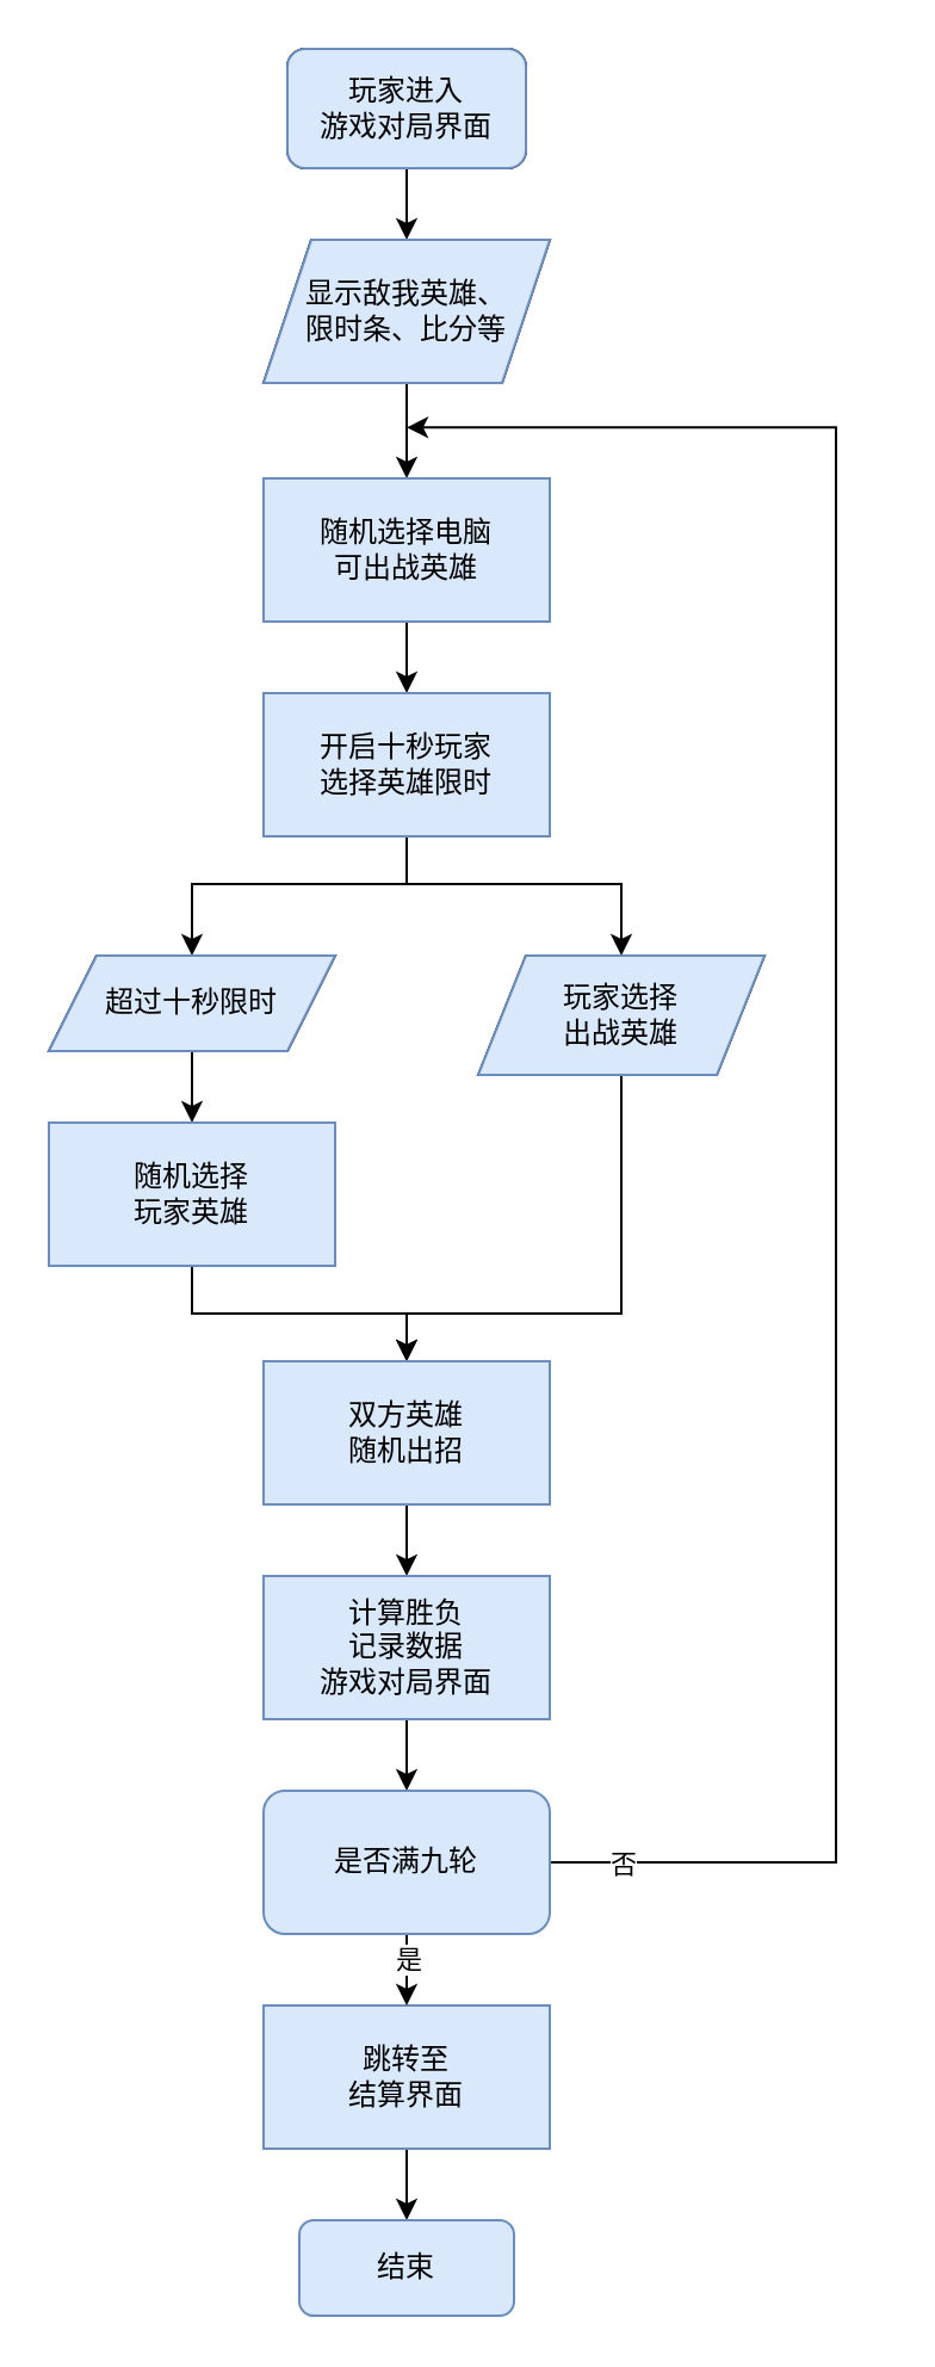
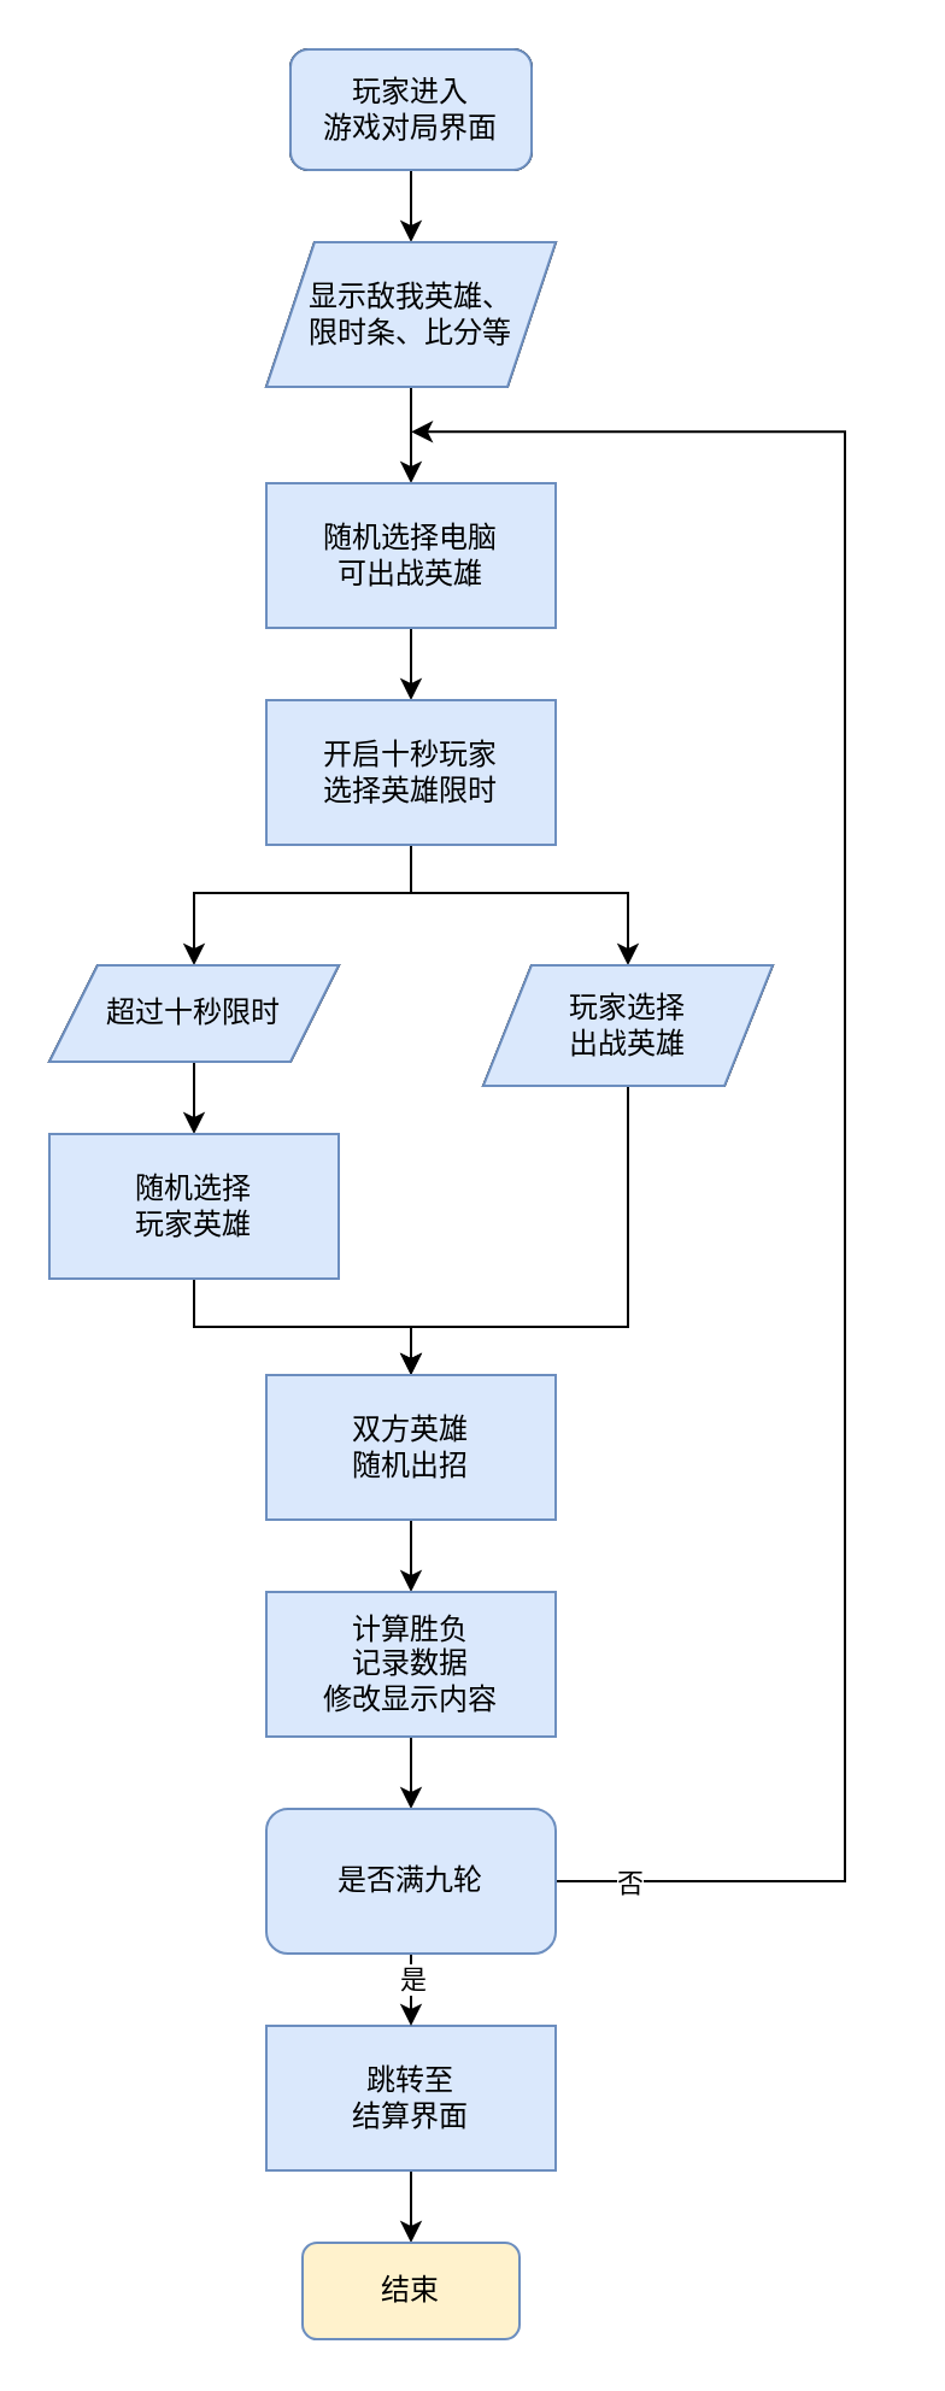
  <mxCell id="0" />
  <mxCell id="1" parent="0" />
  <mxCell id="2" style="edgeStyle=orthogonalEdgeStyle;rounded=0;orthogonalLoop=1;jettySize=auto;html=1;" edge="1" parent="1" source="3" target="4"><mxGeometry relative="1" as="geometry" /></mxCell>
  <mxCell id="3" value="玩家进入&lt;br&gt;英雄选择界面" style="rounded=1;whiteSpace=wrap;html=1;" vertex="1" parent="1"><mxGeometry x="120" y="20" width="100" height="50" as="geometry" /></mxCell>
  <mxCell id="4" value="显示15个英雄&lt;br&gt;选择按钮" style="shape=parallelogram;perimeter=parallelogramPerimeter;whiteSpace=wrap;html=1;fixedSize=1;" vertex="1" parent="1"><mxGeometry x="110" y="100" width="120" height="60" as="geometry" /></mxCell>
  <mxCell id="5" style="edgeStyle=elbowEdgeStyle;rounded=0;orthogonalLoop=1;jettySize=auto;html=1;entryX=0.5;entryY=0;entryDx=0;entryDy=0;" edge="1" parent="1" source="6" target="7"><mxGeometry relative="1" as="geometry" /></mxCell>
  <mxCell id="6" value="跳转至&lt;br&gt;结算界面" style="rounded=0;whiteSpace=wrap;html=1;fillColor=#dae8fc;strokeColor=#6c8ebf;" vertex="1" parent="1"><mxGeometry x="110" y="840" width="120" height="60" as="geometry" /></mxCell>
- <mxCell id="7" value="结束" style="rounded=1;whiteSpace=wrap;html=1;fillColor=#dae8fc;strokeColor=#6c8ebf;" vertex="1" parent="1"><mxGeometry x="125" y="930" width="90" height="40" as="geometry" /></mxCell>
+ <mxCell id="7" value="结束" style="rounded=1;whiteSpace=wrap;html=1;fillColor=#fff2cc;strokeColor=#6c8ebf;" vertex="1" parent="1"><mxGeometry x="125" y="930" width="90" height="40" as="geometry" /></mxCell>
  <mxCell id="8" value="玩家进入&lt;br&gt;游戏对局界面" style="rounded=1;whiteSpace=wrap;html=1;fillColor=#dae8fc;strokeColor=#6c8ebf;" vertex="1" parent="1"><mxGeometry x="120" y="20" width="100" height="50" as="geometry" /></mxCell>
  <mxCell id="9" style="edgeStyle=orthogonalEdgeStyle;rounded=0;orthogonalLoop=1;jettySize=auto;html=1;entryX=0.5;entryY=0;entryDx=0;entryDy=0;" edge="1" parent="1" source="10" target="12"><mxGeometry relative="1" as="geometry" /></mxCell>
  <mxCell id="10" value="显示敌我英雄、&lt;br&gt;限时条、比分等" style="shape=parallelogram;perimeter=parallelogramPerimeter;whiteSpace=wrap;html=1;fixedSize=1;fillColor=#dae8fc;strokeColor=#6c8ebf;" vertex="1" parent="1"><mxGeometry x="110" y="100" width="120" height="60" as="geometry" /></mxCell>
  <mxCell id="11" style="edgeStyle=orthogonalEdgeStyle;rounded=0;orthogonalLoop=1;jettySize=auto;html=1;entryX=0.5;entryY=0;entryDx=0;entryDy=0;" edge="1" parent="1" source="12" target="19"><mxGeometry relative="1" as="geometry" /></mxCell>
  <mxCell id="12" value="随机选择电脑&lt;br&gt;可出战英雄" style="rounded=0;whiteSpace=wrap;html=1;" vertex="1" parent="1"><mxGeometry x="110" y="200" width="120" height="60" as="geometry" /></mxCell>
  <mxCell id="13" style="edgeStyle=orthogonalEdgeStyle;rounded=0;orthogonalLoop=1;jettySize=auto;html=1;entryX=0.5;entryY=0;entryDx=0;entryDy=0;" edge="1" parent="1" source="14" target="23"><mxGeometry relative="1" as="geometry"><Array as="points"><mxPoint x="260" y="550" /><mxPoint x="170" y="550" /></Array></mxGeometry></mxCell>
  <mxCell id="14" value="玩家选择&lt;br&gt;出战英雄" style="shape=parallelogram;perimeter=parallelogramPerimeter;whiteSpace=wrap;html=1;fixedSize=1;" vertex="1" parent="1"><mxGeometry x="200" y="400" width="120" height="50" as="geometry" /></mxCell>
  <mxCell id="15" style="edgeStyle=orthogonalEdgeStyle;rounded=0;orthogonalLoop=1;jettySize=auto;html=1;entryX=0.5;entryY=0;entryDx=0;entryDy=0;" edge="1" parent="1" source="16" target="23"><mxGeometry relative="1" as="geometry"><Array as="points"><mxPoint x="80" y="550" /><mxPoint x="170" y="550" /></Array></mxGeometry></mxCell>
  <mxCell id="16" value="随机选择&lt;br&gt;玩家英雄" style="rounded=0;whiteSpace=wrap;html=1;" vertex="1" parent="1"><mxGeometry x="20" y="470" width="120" height="60" as="geometry" /></mxCell>
  <mxCell id="17" style="edgeStyle=orthogonalEdgeStyle;rounded=0;orthogonalLoop=1;jettySize=auto;html=1;entryX=0.5;entryY=0;entryDx=0;entryDy=0;" edge="1" parent="1" source="19" target="21"><mxGeometry relative="1" as="geometry"><Array as="points"><mxPoint x="170" y="370" /><mxPoint x="80" y="370" /></Array></mxGeometry></mxCell>
  <mxCell id="18" style="edgeStyle=orthogonalEdgeStyle;rounded=0;orthogonalLoop=1;jettySize=auto;html=1;entryX=0.5;entryY=0;entryDx=0;entryDy=0;" edge="1" parent="1" source="19" target="14"><mxGeometry relative="1" as="geometry"><Array as="points"><mxPoint x="170" y="370" /><mxPoint x="260" y="370" /></Array></mxGeometry></mxCell>
  <mxCell id="19" value="开启十秒玩家&lt;br&gt;选择英雄限时" style="rounded=0;whiteSpace=wrap;html=1;" vertex="1" parent="1"><mxGeometry x="110" y="290" width="120" height="60" as="geometry" /></mxCell>
  <mxCell id="20" style="edgeStyle=orthogonalEdgeStyle;rounded=0;orthogonalLoop=1;jettySize=auto;html=1;exitX=0.5;exitY=1;exitDx=0;exitDy=0;entryX=0.5;entryY=0;entryDx=0;entryDy=0;" edge="1" parent="1" source="21"><mxGeometry relative="1" as="geometry"><mxPoint x="80" y="470" as="targetPoint" /></mxGeometry></mxCell>
  <mxCell id="21" value="超过十秒限时" style="shape=parallelogram;perimeter=parallelogramPerimeter;whiteSpace=wrap;html=1;fixedSize=1;" vertex="1" parent="1"><mxGeometry x="20" y="400" width="120" height="40" as="geometry" /></mxCell>
  <mxCell id="22" style="edgeStyle=orthogonalEdgeStyle;rounded=0;orthogonalLoop=1;jettySize=auto;html=1;entryX=0.5;entryY=0;entryDx=0;entryDy=0;" edge="1" parent="1" source="23" target="25"><mxGeometry relative="1" as="geometry" /></mxCell>
  <mxCell id="23" value="双方英雄&lt;br&gt;随机出招" style="rounded=0;whiteSpace=wrap;html=1;" vertex="1" parent="1"><mxGeometry x="110" y="570" width="120" height="60" as="geometry" /></mxCell>
  <mxCell id="24" style="edgeStyle=orthogonalEdgeStyle;rounded=0;orthogonalLoop=1;jettySize=auto;html=1;entryX=0.5;entryY=0;entryDx=0;entryDy=0;" edge="1" parent="1" source="25" target="28"><mxGeometry relative="1" as="geometry" /></mxCell>
- <mxCell id="25" value="计算胜负&lt;br&gt;记录数据&lt;br&gt;游戏对局界面" style="rounded=0;whiteSpace=wrap;html=1;fillColor=#dae8fc;strokeColor=#6c8ebf;" vertex="1" parent="1"><mxGeometry x="110" y="660" width="120" height="60" as="geometry" /></mxCell>
+ <mxCell id="25" value="计算胜负&lt;br&gt;记录数据&lt;br&gt;修改显示内容" style="rounded=0;whiteSpace=wrap;html=1;fillColor=#dae8fc;strokeColor=#6c8ebf;" vertex="1" parent="1"><mxGeometry x="110" y="660" width="120" height="60" as="geometry" /></mxCell>
  <mxCell id="26" style="edgeStyle=orthogonalEdgeStyle;rounded=0;orthogonalLoop=1;jettySize=auto;html=1;entryX=0.5;entryY=0;entryDx=0;entryDy=0;" edge="1" parent="1" source="28" target="6"><mxGeometry relative="1" as="geometry" /></mxCell>
  <mxCell id="27" style="edgeStyle=elbowEdgeStyle;rounded=0;orthogonalLoop=1;jettySize=auto;html=1;" edge="1" parent="1" source="28"><mxGeometry relative="1" as="geometry"><mxPoint x="170" y="178.667" as="targetPoint" /><Array as="points"><mxPoint x="350" y="400" /><mxPoint x="370" y="400" /></Array></mxGeometry></mxCell>
  <mxCell id="28" value="是否满九轮" style="whiteSpace=wrap;html=1;fillColor=#dae8fc;strokeColor=#6c8ebf;rounded=1;" vertex="1" parent="1"><mxGeometry x="110" y="750" width="120" height="60" as="geometry" /></mxCell>
  <mxCell id="29" value="否" style="edgeLabel;resizable=0;html=1;align=center;verticalAlign=middle;" connectable="0" vertex="1" parent="1"><mxGeometry x="260" y="780" as="geometry" /></mxCell>
  <mxCell id="30" value="随机选择电脑&lt;br&gt;可出战英雄" style="rounded=0;whiteSpace=wrap;html=1;fillColor=#dae8fc;strokeColor=#6c8ebf;" vertex="1" parent="1"><mxGeometry x="110" y="200" width="120" height="60" as="geometry" /></mxCell>
  <mxCell id="31" value="开启十秒玩家&lt;br&gt;选择英雄限时" style="rounded=0;whiteSpace=wrap;html=1;fillColor=#dae8fc;strokeColor=#6c8ebf;" vertex="1" parent="1"><mxGeometry x="110" y="290" width="120" height="60" as="geometry" /></mxCell>
  <mxCell id="32" value="超过十秒限时" style="shape=parallelogram;perimeter=parallelogramPerimeter;whiteSpace=wrap;html=1;fixedSize=1;fillColor=#dae8fc;strokeColor=#6c8ebf;" vertex="1" parent="1"><mxGeometry x="20" y="400" width="120" height="40" as="geometry" /></mxCell>
  <mxCell id="33" value="随机选择&lt;br&gt;玩家英雄" style="rounded=0;whiteSpace=wrap;html=1;fillColor=#dae8fc;strokeColor=#6c8ebf;" vertex="1" parent="1"><mxGeometry x="20" y="470" width="120" height="60" as="geometry" /></mxCell>
  <mxCell id="34" value="玩家选择&lt;br&gt;出战英雄" style="shape=parallelogram;perimeter=parallelogramPerimeter;whiteSpace=wrap;html=1;fixedSize=1;fillColor=#dae8fc;strokeColor=#6c8ebf;" vertex="1" parent="1"><mxGeometry x="200" y="400" width="120" height="50" as="geometry" /></mxCell>
  <mxCell id="35" value="双方英雄&lt;br&gt;随机出招" style="rounded=0;whiteSpace=wrap;html=1;fillColor=#dae8fc;strokeColor=#6c8ebf;" vertex="1" parent="1"><mxGeometry x="110" y="570" width="120" height="60" as="geometry" /></mxCell>
  <mxCell id="36" value="是" style="edgeLabel;resizable=0;html=1;align=center;verticalAlign=middle;" connectable="0" vertex="1" parent="1"><mxGeometry x="170" y="820" as="geometry" /></mxCell>
